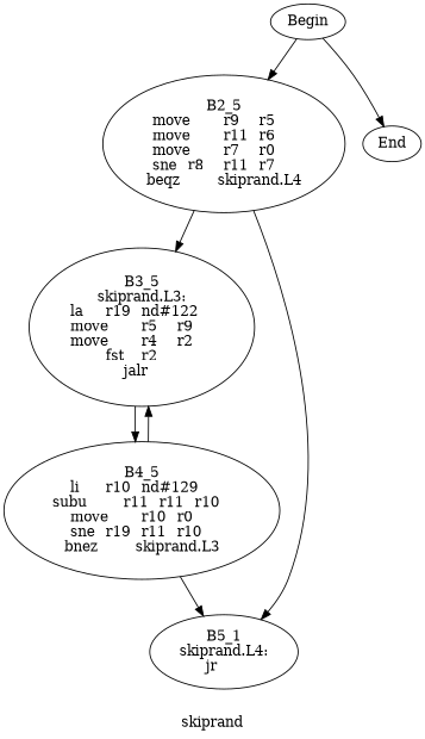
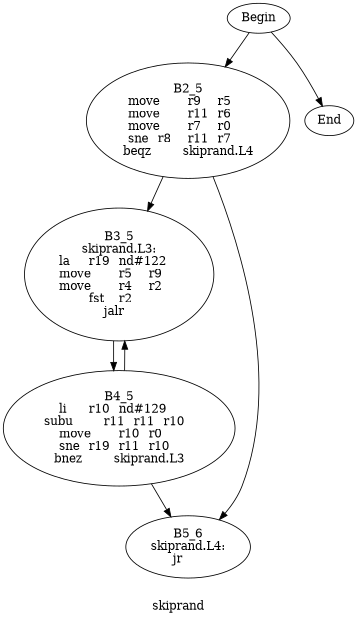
  digraph {
    color=purple
    label=skiprand
    style=dashed
    n1 [label=Begin]
    n2 [label="B2_5\nmove	r9	r5	\nmove	r11	r6	\nmove	r7	r0	\nsne	r8	r11	r7	\nbeqz	skiprand.L4\n"]
    n3 [label=End]
    n4 [label="B3_5\nskiprand.L3:\nla	r19	nd#122	\nmove	r5	r9	\nmove	r4	r2	\nfst	r2	\njalr	\n"]
-   n5 [label="B5_1\nskiprand.L4:\njr	\n"]
+   n5 [label="B5_6\nskiprand.L4:\njr	\n"]
    n6 [label="B4_5\nli	r10	nd#129	\nsubu	r11	r11	r10	\nmove	r10	r0	\nsne	r19	r11	r10	\nbnez	skiprand.L3\n"]
    n1 -> n2
    n1 -> n3
    n2 -> n4
    n2 -> n5
    n4 -> n6
    n6 -> n4
    n6 -> n5
  }
